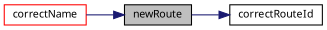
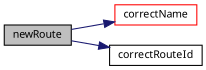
  digraph {
    rankdir=LR
    node [color=black fillcolor=white fontname=Verdana fontsize=10 shape=record style=filled]
    edge [color=midnightblue fontname=Verdana fontsize=10 labelfontname=Verdana labelfontsize=10 style=solid]
    n1 [fillcolor=grey75 fontcolor=black height=0.2 label=newRoute width=0.4]
    n2 [color=red height=0.2 label=correctName width=0.4]
    n3 [height=0.2 label=correctRouteId width=0.4]
-   n2 -> n1
+   n1 -> n2
    n1 -> n3
  }
